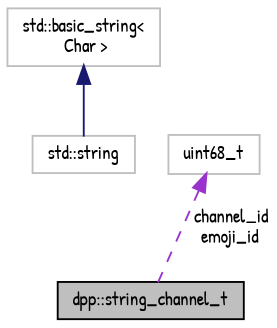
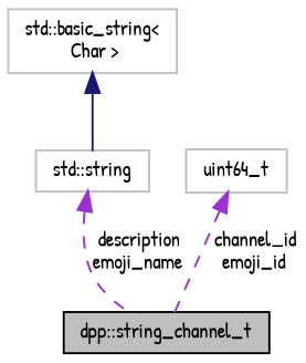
  digraph {
    fontname="Patrick Hand"
    node [color=grey75 fontname="Patrick Hand" fontsize=10 shape=record]
    edge [color=darkorchid3 dir=back fontname="Patrick Hand" fontsize=10 labelfontname=Helvetica labelfontsize=10 style=dashed]
    n1 [color=black fillcolor=grey75 fontcolor=black height=0.2 label="dpp::string_channel_t" style=filled width=0.4]
    n2 [height=0.2 label="std::string" width=0.4]
    n3 [height=0.2 label="std::basic_string\<\l Char \>" width=0.4]
-   n4 [height=0.2 label=uint68_t width=0.4]
+   n4 [height=0.2 label=uint64_t width=0.4]
+   n2 -> n1 [label=" description\nemoji_name"]
    n3 -> n2 [color=midnightblue style=solid]
    n4 -> n1 [label=" channel_id\nemoji_id"]
  }
